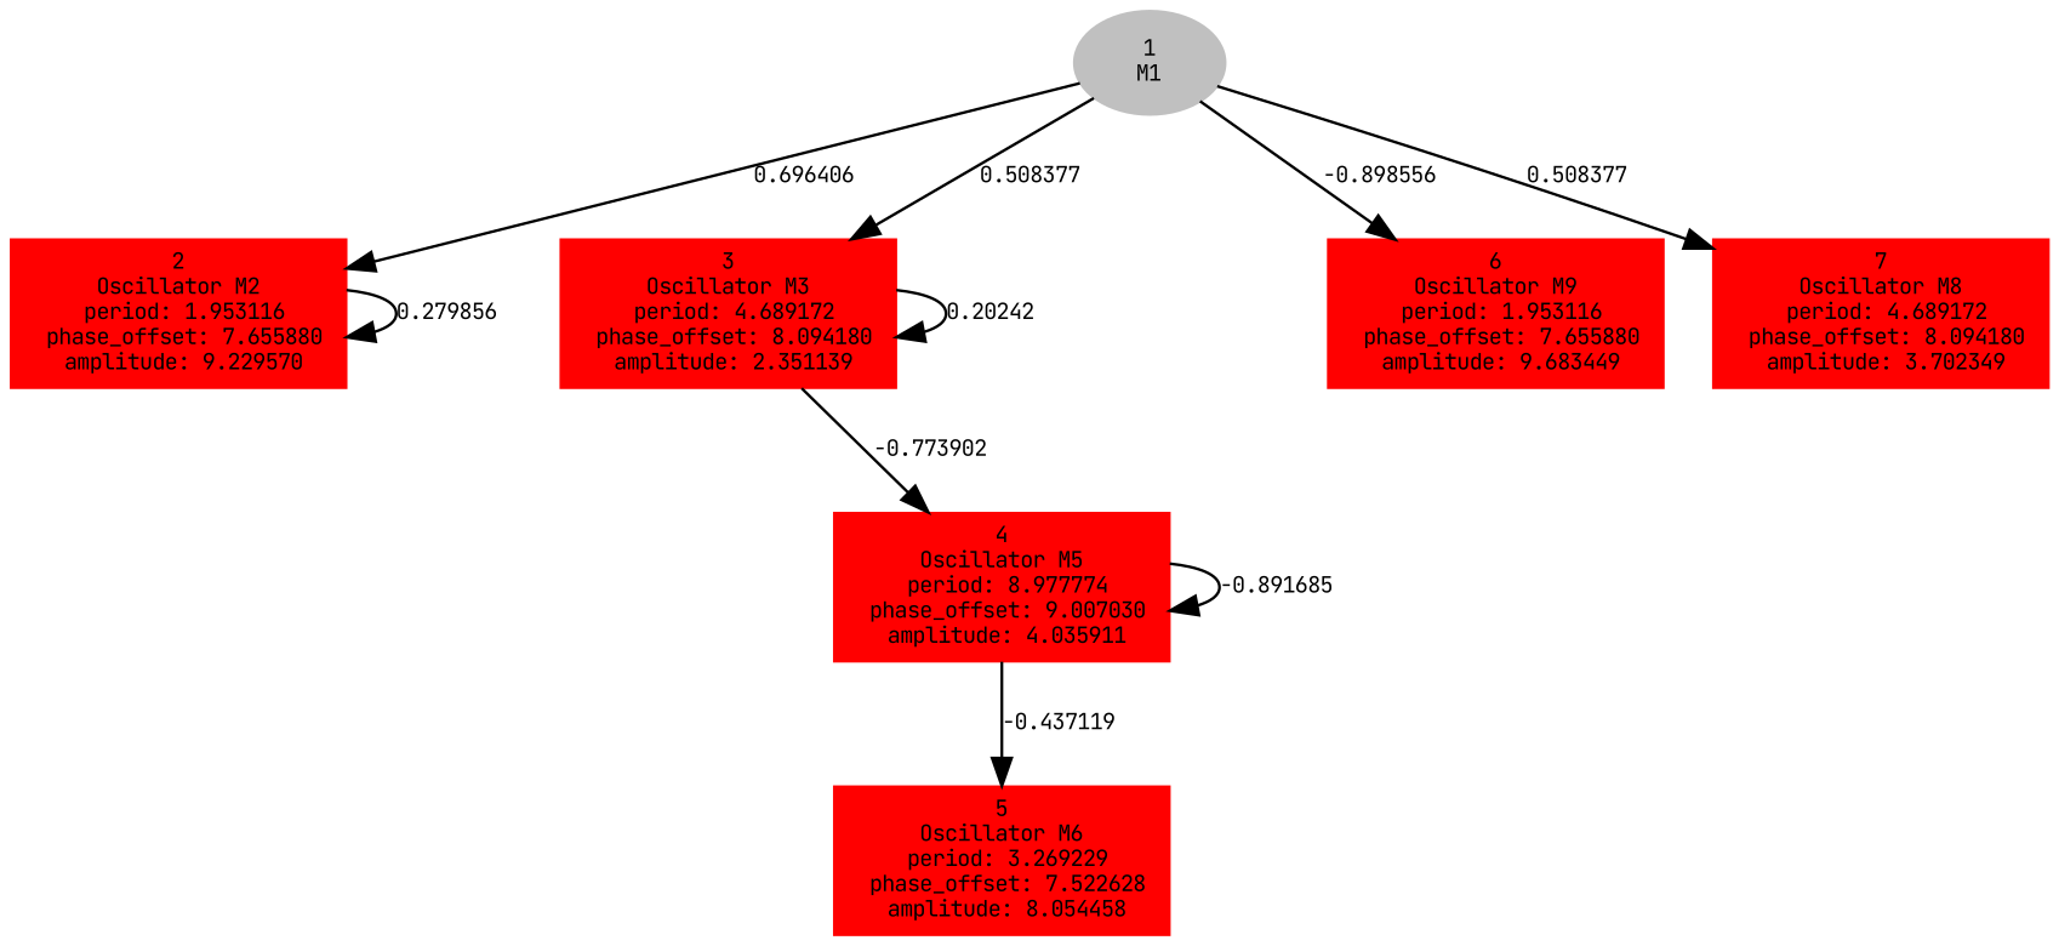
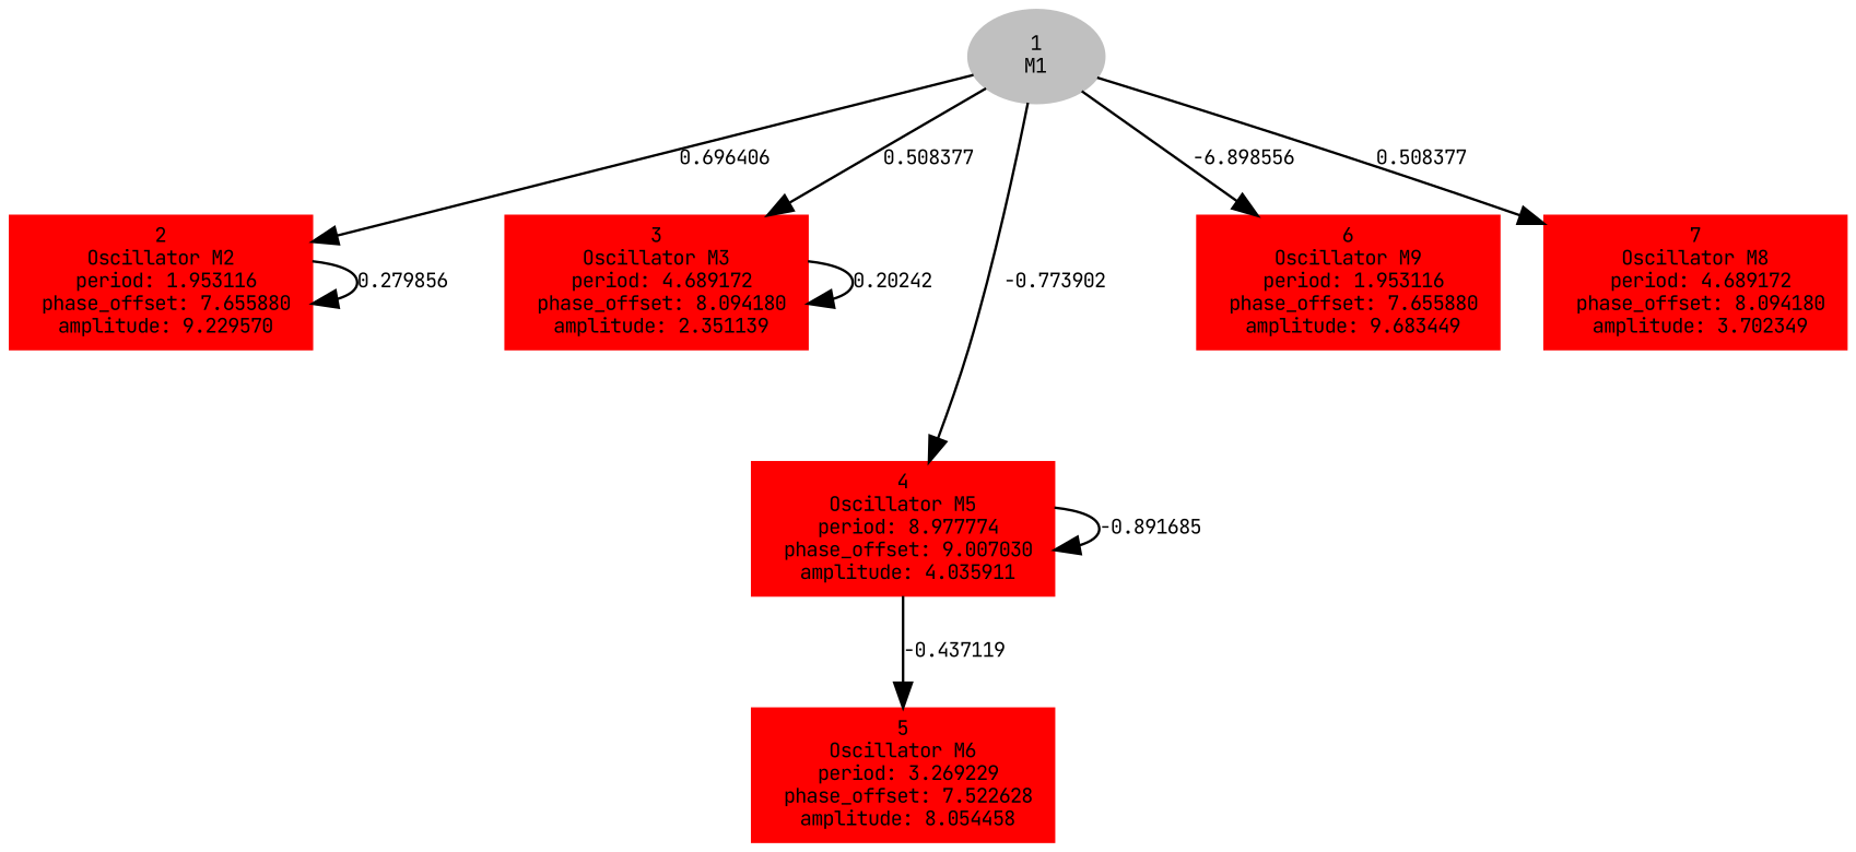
  digraph {
    fontname="JetBrains Mono"
    forcelabels=true
    node [color=red fontname="JetBrains Mono" fontsize=8 style=filled shape=box]
    edge [fontname="JetBrains Mono" fontsize=8]
    n1 [color=grey label=<1<BR/>M1> shape=""]
    n2 [label=<2<BR />Oscillator M2<BR /> period: 1.953116<BR /> phase_offset: 7.655880<BR /> amplitude: 9.229570>]
    n3 [label=<3<BR />Oscillator M3<BR /> period: 4.689172<BR /> phase_offset: 8.094180<BR /> amplitude: 2.351139>]
    n4 [label=<4<BR />Oscillator M5<BR /> period: 8.977774<BR /> phase_offset: 9.007030<BR /> amplitude: 4.035911>]
    n5 [label=<6<BR />Oscillator M9<BR /> period: 1.953116<BR /> phase_offset: 7.655880<BR /> amplitude: 9.683449>]
    n6 [label=<7<BR />Oscillator M8<BR /> period: 4.689172<BR /> phase_offset: 8.094180<BR /> amplitude: 3.702349>]
    n7 [label=<5<BR />Oscillator M6<BR /> period: 3.269229<BR /> phase_offset: 7.522628<BR /> amplitude: 8.054458>]
    n1 -> n2 [label="0.696406 "]
    n1 -> n3 [label="0.508377 "]
-   n3 -> n4 [label="-0.773902 "]
-   n1 -> n5 [label="-0.898556 "]
+   n1 -> n4 [label="-0.773902 "]
+   n1 -> n5 [label="-6.898556 "]
    n1 -> n6 [label="0.508377 "]
    n2 -> n2 [label="0.279856 "]
    n3 -> n3 [label="0.20242 "]
    n4 -> n4 [label="-0.891685 "]
    n4 -> n7 [label="-0.437119 "]
  }
